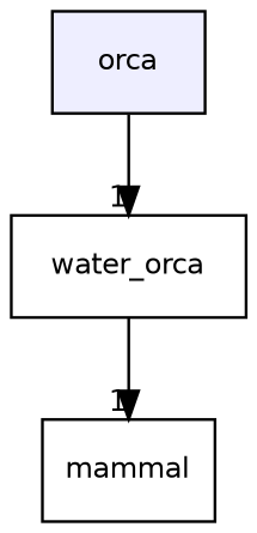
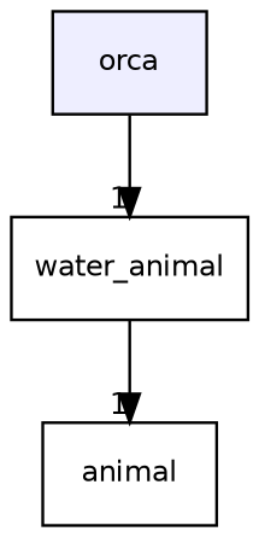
  digraph {
    compound=true
    node [fontname=Helvetica fontsize=10 shape=box]
    edge [headlabel=1 labeldistance=1.5 labelfontname=Helvetica labelfontsize=10]
    n1 [fillcolor="#eeeeff" label=orca pencolor=black style=filled]
-   n2 [label=water_orca]
-   n3 [label=mammal]
+   n2 [label=water_animal]
+   n3 [label=animal]
    n1 -> n2
    n2 -> n3
  }
